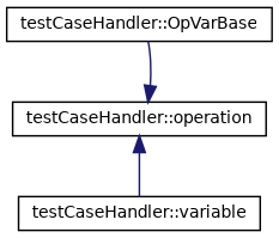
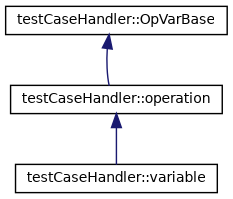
  digraph {
    rankdir=TB
    node [color=black fillcolor=white fontname=Helvetica fontsize=10 shape=record style=filled]
    edge [color=midnightblue dir=back fontname=Helvetica fontsize=10 labelfontname=Helvetica labelfontsize=10 style=solid]
    n1 [height=0.2 label="testCaseHandler::OpVarBase" width=0.4]
    n2 [height=0.2 label="testCaseHandler::operation" width=0.4]
    n3 [height=0.2 label="testCaseHandler::variable" width=0.4]
-   n2 -> n1
+   n1 -> n2
    n2 -> n3
  }
